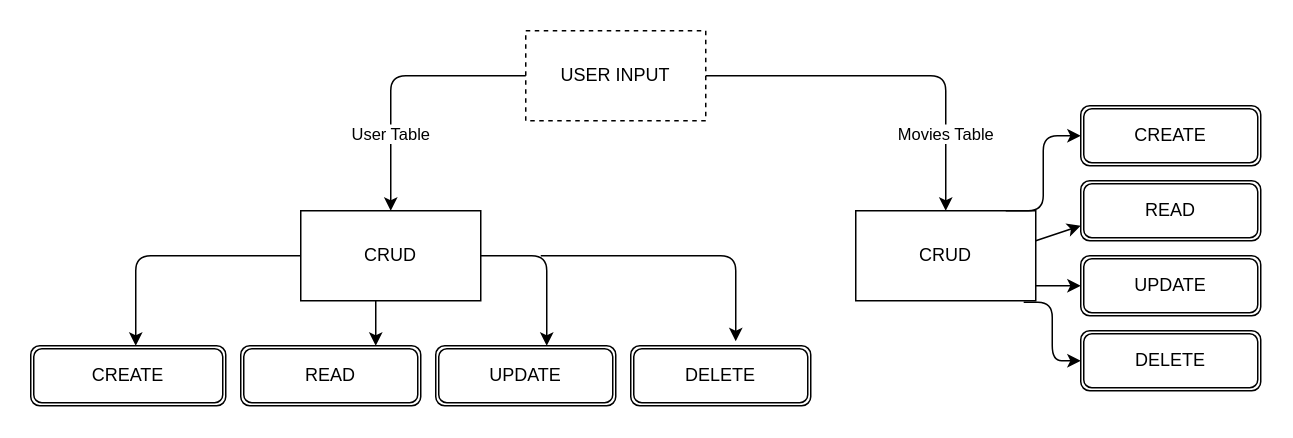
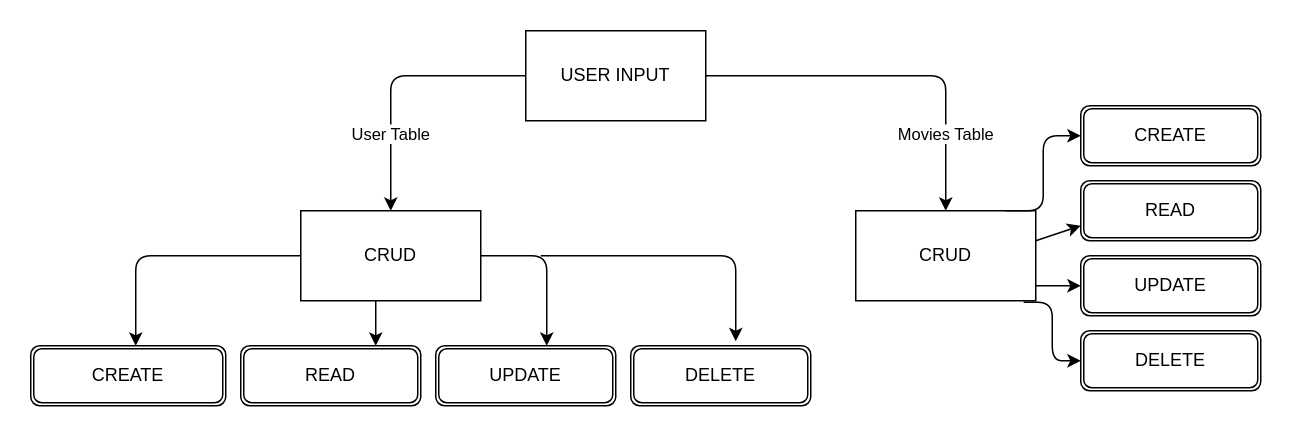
  <mxCell id="0" />
  <mxCell id="1" parent="0" />
- <mxCell id="2" value="USER INPUT" style="rounded=0;whiteSpace=wrap;html=1;dashed=1;" vertex="1" parent="1"><mxGeometry x="350" y="20" width="120" height="60" as="geometry" /></mxCell>
+ <mxCell id="2" value="USER INPUT" style="rounded=0;whiteSpace=wrap;html=1;" vertex="1" parent="1"><mxGeometry x="350" y="20" width="120" height="60" as="geometry" /></mxCell>
  <mxCell id="3" value="CRUD" style="rounded=0;whiteSpace=wrap;html=1;" vertex="1" parent="1"><mxGeometry x="200" y="140" width="120" height="60" as="geometry" /></mxCell>
  <mxCell id="4" value="CRUD" style="rounded=0;whiteSpace=wrap;html=1;" vertex="1" parent="1"><mxGeometry x="570" y="140" width="120" height="60" as="geometry" /></mxCell>
  <mxCell id="5" value="" style="edgeStyle=elbowEdgeStyle;elbow=horizontal;endArrow=classic;html=1;exitX=0;exitY=0.5;exitDx=0;exitDy=0;entryX=0.5;entryY=0;entryDx=0;entryDy=0;" edge="1" parent="1" source="2" target="3"><mxGeometry width="50" height="50" relative="1" as="geometry"><mxPoint x="270" y="80" as="sourcePoint" /><mxPoint x="260" y="135" as="targetPoint" /><Array as="points"><mxPoint x="260" y="90" /></Array></mxGeometry></mxCell>
  <mxCell id="6" value="User Table" style="edgeLabel;html=1;align=center;verticalAlign=middle;resizable=0;points=[];" vertex="1" connectable="0" parent="5"><mxGeometry x="0.422" y="-1" relative="1" as="geometry"><mxPoint as="offset" /></mxGeometry></mxCell>
  <mxCell id="7" value="" style="edgeStyle=elbowEdgeStyle;elbow=horizontal;endArrow=classic;html=1;exitX=1;exitY=0.5;exitDx=0;exitDy=0;" edge="1" parent="1" source="2"><mxGeometry width="50" height="50" relative="1" as="geometry"><mxPoint x="470" y="60" as="sourcePoint" /><mxPoint x="630" y="140" as="targetPoint" /><Array as="points"><mxPoint x="630" y="80" /><mxPoint x="570" y="90" /><mxPoint x="579" y="90" /><mxPoint x="580" y="70" /></Array></mxGeometry></mxCell>
  <mxCell id="8" value="Movies Table" style="edgeLabel;html=1;align=center;verticalAlign=middle;resizable=0;points=[];" vertex="1" connectable="0" parent="7"><mxGeometry x="0.584" y="-1" relative="1" as="geometry"><mxPoint as="offset" /></mxGeometry></mxCell>
  <mxCell id="9" value="" style="edgeStyle=elbowEdgeStyle;elbow=horizontal;endArrow=classic;html=1;exitX=0;exitY=0.5;exitDx=0;exitDy=0;" edge="1" parent="1" source="3"><mxGeometry width="50" height="50" relative="1" as="geometry"><mxPoint x="140" y="195" as="sourcePoint" /><mxPoint x="90" y="230" as="targetPoint" /><Array as="points"><mxPoint x="90" y="200" /><mxPoint x="160" y="140" /></Array></mxGeometry></mxCell>
  <mxCell id="10" value="CREATE" style="shape=ext;double=1;rounded=1;whiteSpace=wrap;html=1;" vertex="1" parent="1"><mxGeometry y="230" width="130" height="40" as="geometry" x="20" /></mxCell>
  <mxCell id="11" value="READ" style="shape=ext;double=1;rounded=1;whiteSpace=wrap;html=1;" vertex="1" parent="1"><mxGeometry x="160" y="230" width="120" height="40" as="geometry" /></mxCell>
  <mxCell id="12" value="UPDATE" style="shape=ext;double=1;rounded=1;whiteSpace=wrap;html=1;" vertex="1" parent="1"><mxGeometry x="290" y="230" width="120" height="40" as="geometry" /></mxCell>
  <mxCell id="13" value="CREATE" style="shape=ext;double=1;rounded=1;whiteSpace=wrap;html=1;" vertex="1" parent="1"><mxGeometry x="720" y="70" width="120" height="40" as="geometry" /></mxCell>
  <mxCell id="14" value="DELETE" style="shape=ext;double=1;rounded=1;whiteSpace=wrap;html=1;" vertex="1" parent="1"><mxGeometry x="420" y="230" width="120" height="40" as="geometry" /></mxCell>
  <mxCell id="15" value="READ" style="shape=ext;double=1;rounded=1;whiteSpace=wrap;html=1;" vertex="1" parent="1"><mxGeometry x="720" y="120" width="120" height="40" as="geometry" /></mxCell>
  <mxCell id="16" value="UPDATE" style="shape=ext;double=1;rounded=1;whiteSpace=wrap;html=1;" vertex="1" parent="1"><mxGeometry x="720" y="170" width="120" height="40" as="geometry" /></mxCell>
  <mxCell id="17" value="DELETE" style="shape=ext;double=1;rounded=1;whiteSpace=wrap;html=1;" vertex="1" parent="1"><mxGeometry x="720" y="220" width="120" height="40" as="geometry" /></mxCell>
  <mxCell id="18" value="" style="edgeStyle=segmentEdgeStyle;endArrow=classic;html=1;exitX=1;exitY=0.5;exitDx=0;exitDy=0;" edge="1" parent="1" source="3"><mxGeometry width="50" height="50" relative="1" as="geometry"><mxPoint x="360" y="190" as="sourcePoint" /><mxPoint x="364" y="230" as="targetPoint" /></mxGeometry></mxCell>
  <mxCell id="19" value="" style="endArrow=classic;html=1;entryX=0.75;entryY=0;entryDx=0;entryDy=0;" edge="1" parent="1" target="11"><mxGeometry width="50" height="50" relative="1" as="geometry"><mxPoint x="250" y="200" as="sourcePoint" /><mxPoint x="300" y="150" as="targetPoint" /></mxGeometry></mxCell>
  <mxCell id="20" value="" style="edgeStyle=elbowEdgeStyle;elbow=horizontal;endArrow=classic;html=1;entryX=0.583;entryY=-0.075;entryDx=0;entryDy=0;entryPerimeter=0;" edge="1" parent="1" target="14"><mxGeometry width="50" height="50" relative="1" as="geometry"><mxPoint x="360" y="170" as="sourcePoint" /><mxPoint x="500" y="170" as="targetPoint" /><Array as="points"><mxPoint x="490" y="200" /></Array></mxGeometry></mxCell>
  <mxCell id="21" value="" style="edgeStyle=elbowEdgeStyle;elbow=horizontal;endArrow=classic;html=1;" edge="1" parent="1"><mxGeometry width="50" height="50" relative="1" as="geometry"><mxPoint x="670" y="140" as="sourcePoint" /><mxPoint x="720" y="90" as="targetPoint" /></mxGeometry></mxCell>
  <mxCell id="22" value="" style="edgeStyle=elbowEdgeStyle;elbow=horizontal;endArrow=classic;html=1;exitX=0.933;exitY=1.017;exitDx=0;exitDy=0;exitPerimeter=0;entryX=0;entryY=0.5;entryDx=0;entryDy=0;" edge="1" parent="1" source="4" target="17"><mxGeometry width="50" height="50" relative="1" as="geometry"><mxPoint x="650" y="265" as="sourcePoint" /><mxPoint x="700" y="215" as="targetPoint" /></mxGeometry></mxCell>
  <mxCell id="23" value="" style="endArrow=classic;html=1;entryX=0;entryY=0.75;entryDx=0;entryDy=0;" edge="1" parent="1" target="15"><mxGeometry width="50" height="50" relative="1" as="geometry"><mxPoint x="690" y="160" as="sourcePoint" /><mxPoint x="740" y="110" as="targetPoint" /></mxGeometry></mxCell>
  <mxCell id="24" value="" style="endArrow=classic;html=1;" edge="1" parent="1"><mxGeometry width="50" height="50" relative="1" as="geometry"><mxPoint x="690" y="190" as="sourcePoint" /><mxPoint x="720" y="190" as="targetPoint" /></mxGeometry></mxCell>
